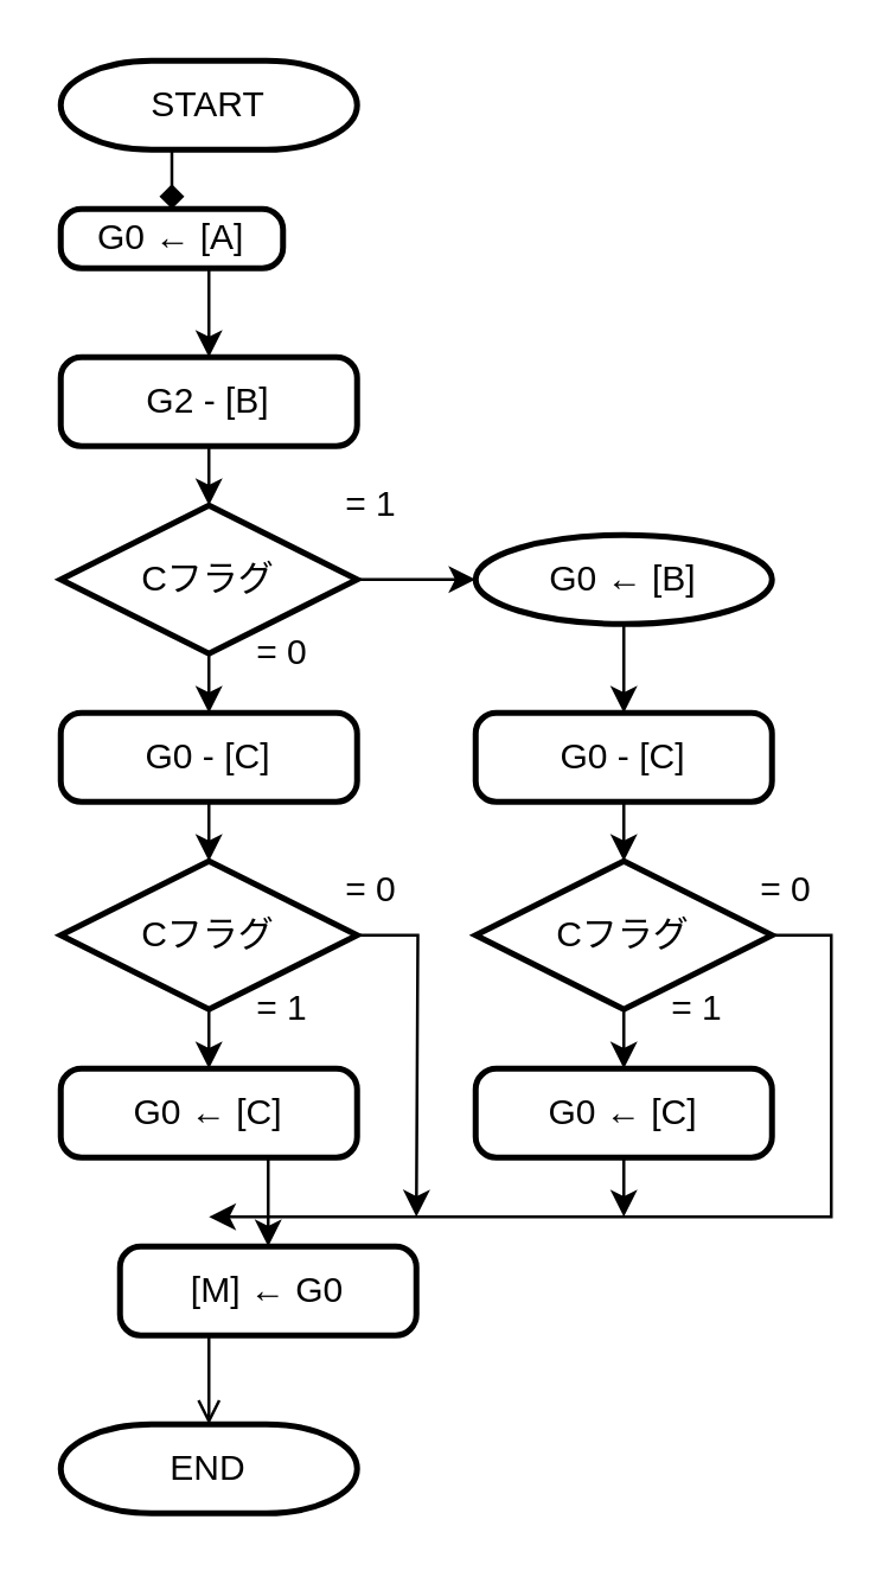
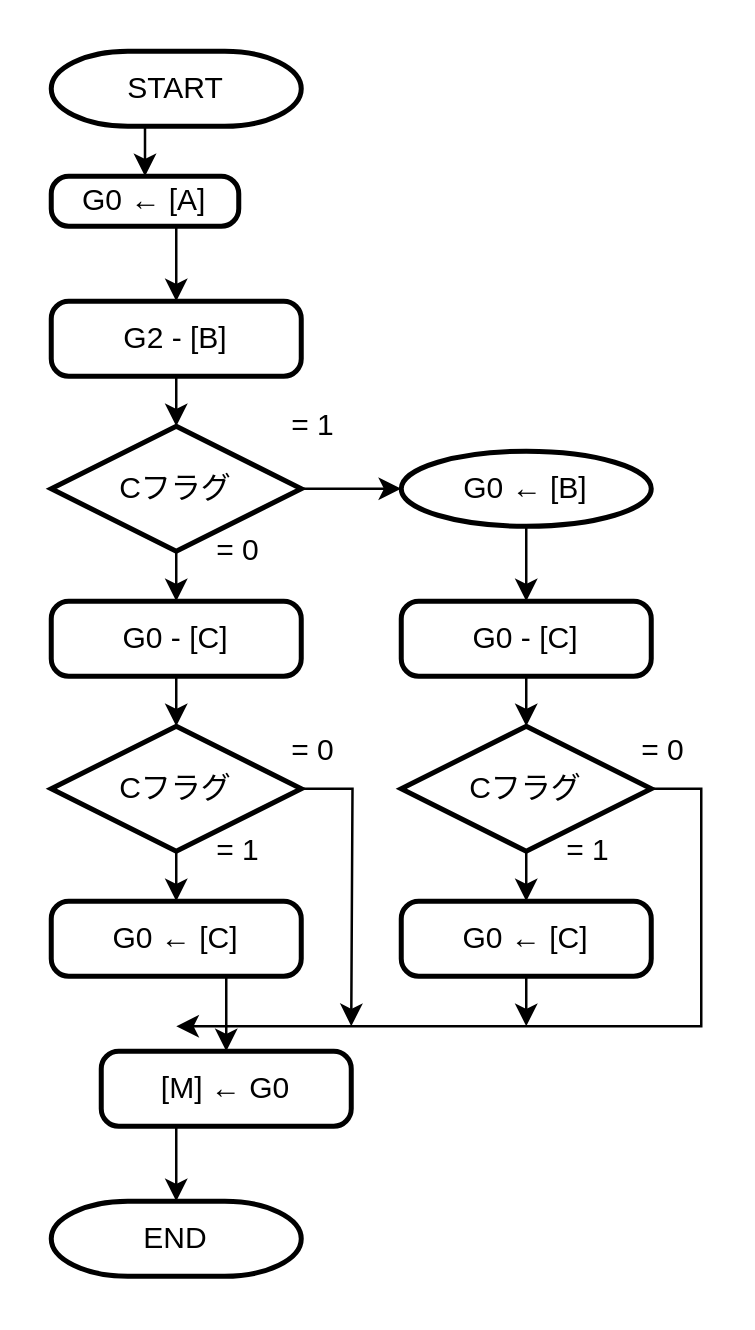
  <mxCell id="0" />
  <mxCell id="1" parent="0" />
- <mxCell id="2" style="edgeStyle=orthogonalEdgeStyle;rounded=0;orthogonalLoop=1;jettySize=auto;html=1;exitX=0.5;exitY=1;exitDx=0;exitDy=0;exitPerimeter=0;entryX=0.5;entryY=0;entryDx=0;entryDy=0;endArrow=diamond;" parent="1" source="3" target="8" edge="1"><mxGeometry relative="1" as="geometry" /></mxCell>
+ <mxCell id="2" style="edgeStyle=orthogonalEdgeStyle;rounded=0;orthogonalLoop=1;jettySize=auto;html=1;exitX=0.5;exitY=1;exitDx=0;exitDy=0;exitPerimeter=0;entryX=0.5;entryY=0;entryDx=0;entryDy=0;" parent="1" source="3" target="8" edge="1"><mxGeometry relative="1" as="geometry" /></mxCell>
  <mxCell id="3" value="START" style="strokeWidth=2;html=1;shape=mxgraph.flowchart.terminator;whiteSpace=wrap;" parent="1" vertex="1"><mxGeometry x="20" y="20" width="100" height="30" as="geometry" /></mxCell>
  <mxCell id="4" style="edgeStyle=orthogonalEdgeStyle;rounded=0;orthogonalLoop=1;jettySize=auto;html=1;exitX=0.5;exitY=1;exitDx=0;exitDy=0;exitPerimeter=0;entryX=0.5;entryY=0;entryDx=0;entryDy=0;" parent="1" source="6" target="12" edge="1"><mxGeometry relative="1" as="geometry"><mxPoint x="70" y="240" as="targetPoint" /></mxGeometry></mxCell>
  <mxCell id="5" style="edgeStyle=orthogonalEdgeStyle;rounded=0;orthogonalLoop=1;jettySize=auto;html=1;exitX=1;exitY=0.5;exitDx=0;exitDy=0;exitPerimeter=0;entryX=0;entryY=0.5;entryDx=0;entryDy=0;" edge="1" parent="1" source="6" target="28"><mxGeometry relative="1" as="geometry" /></mxCell>
  <mxCell id="6" value="Cフラグ" style="strokeWidth=2;html=1;shape=mxgraph.flowchart.decision;whiteSpace=wrap;" parent="1" vertex="1"><mxGeometry x="20" y="170" width="100" height="50" as="geometry" /></mxCell>
  <mxCell id="7" style="edgeStyle=orthogonalEdgeStyle;rounded=0;orthogonalLoop=1;jettySize=auto;html=1;exitX=0.5;exitY=1;exitDx=0;exitDy=0;entryX=0.5;entryY=0;entryDx=0;entryDy=0;" parent="1" source="8" target="10" edge="1"><mxGeometry relative="1" as="geometry" /></mxCell>
  <mxCell id="8" value="G0 ← [A]" style="rounded=1;whiteSpace=wrap;html=1;absoluteArcSize=1;arcSize=14;strokeWidth=2;" parent="1" vertex="1"><mxGeometry x="20" y="70" width="75" height="20" as="geometry" /></mxCell>
  <mxCell id="9" style="edgeStyle=orthogonalEdgeStyle;rounded=0;orthogonalLoop=1;jettySize=auto;html=1;exitX=0.5;exitY=1;exitDx=0;exitDy=0;entryX=0.5;entryY=0;entryDx=0;entryDy=0;entryPerimeter=0;" parent="1" source="10" target="6" edge="1"><mxGeometry relative="1" as="geometry" /></mxCell>
  <mxCell id="10" value="G2 - [B]" style="rounded=1;whiteSpace=wrap;html=1;absoluteArcSize=1;arcSize=14;strokeWidth=2;" parent="1" vertex="1"><mxGeometry x="20" y="120" width="100" height="30" as="geometry" /></mxCell>
  <mxCell id="11" style="edgeStyle=orthogonalEdgeStyle;rounded=0;orthogonalLoop=1;jettySize=auto;html=1;exitX=0.5;exitY=1;exitDx=0;exitDy=0;entryX=0.5;entryY=0;entryDx=0;entryDy=0;entryPerimeter=0;" parent="1" source="12" target="15" edge="1"><mxGeometry relative="1" as="geometry" /></mxCell>
  <mxCell id="12" value="G0 - [C]" style="rounded=1;whiteSpace=wrap;html=1;absoluteArcSize=1;arcSize=14;strokeWidth=2;" parent="1" vertex="1"><mxGeometry x="20" y="240" width="100" height="30" as="geometry" /></mxCell>
  <mxCell id="13" style="edgeStyle=orthogonalEdgeStyle;rounded=0;orthogonalLoop=1;jettySize=auto;html=1;exitX=0.5;exitY=1;exitDx=0;exitDy=0;exitPerimeter=0;entryX=0.5;entryY=0;entryDx=0;entryDy=0;" parent="1" source="15" target="17" edge="1"><mxGeometry relative="1" as="geometry" /></mxCell>
  <mxCell id="14" style="edgeStyle=orthogonalEdgeStyle;rounded=0;orthogonalLoop=1;jettySize=auto;html=1;exitX=1;exitY=0.5;exitDx=0;exitDy=0;exitPerimeter=0;" edge="1" parent="1" source="15"><mxGeometry relative="1" as="geometry"><mxPoint x="140" y="410" as="targetPoint" /></mxGeometry></mxCell>
  <mxCell id="15" value="Cフラグ" style="strokeWidth=2;html=1;shape=mxgraph.flowchart.decision;whiteSpace=wrap;" parent="1" vertex="1"><mxGeometry x="20" y="290" width="100" height="50" as="geometry" /></mxCell>
  <mxCell id="16" style="edgeStyle=orthogonalEdgeStyle;rounded=0;orthogonalLoop=1;jettySize=auto;html=1;exitX=0.5;exitY=1;exitDx=0;exitDy=0;entryX=0.5;entryY=0;entryDx=0;entryDy=0;" parent="1" source="17" target="20" edge="1"><mxGeometry relative="1" as="geometry" /></mxCell>
  <mxCell id="17" value="G0 ← [C]" style="rounded=1;whiteSpace=wrap;html=1;absoluteArcSize=1;arcSize=14;strokeWidth=2;" parent="1" vertex="1"><mxGeometry x="20" y="360" width="100" height="30" as="geometry" /></mxCell>
  <mxCell id="18" value="= 0" style="text;html=1;strokeColor=none;fillColor=none;align=center;verticalAlign=middle;whiteSpace=wrap;rounded=0;" parent="1" vertex="1"><mxGeometry x="80" y="210" width="30" height="20" as="geometry" /></mxCell>
- <mxCell id="19" style="edgeStyle=orthogonalEdgeStyle;rounded=0;orthogonalLoop=1;jettySize=auto;html=1;exitX=0.5;exitY=1;exitDx=0;exitDy=0;entryX=0.5;entryY=0;entryDx=0;entryDy=0;entryPerimeter=0;endArrow=open;" parent="1" source="20" target="21" edge="1"><mxGeometry relative="1" as="geometry" /></mxCell>
+ <mxCell id="19" style="edgeStyle=orthogonalEdgeStyle;rounded=0;orthogonalLoop=1;jettySize=auto;html=1;exitX=0.5;exitY=1;exitDx=0;exitDy=0;entryX=0.5;entryY=0;entryDx=0;entryDy=0;entryPerimeter=0;" parent="1" source="20" target="21" edge="1"><mxGeometry relative="1" as="geometry" /></mxCell>
  <mxCell id="20" value="[M] ← G0" style="rounded=1;whiteSpace=wrap;html=1;absoluteArcSize=1;arcSize=14;strokeWidth=2;" parent="1" vertex="1"><mxGeometry x="40" y="420" width="100" height="30" as="geometry" /></mxCell>
  <mxCell id="21" value="END" style="strokeWidth=2;html=1;shape=mxgraph.flowchart.terminator;whiteSpace=wrap;" parent="1" vertex="1"><mxGeometry x="20" y="480" width="100" height="30" as="geometry" /></mxCell>
  <mxCell id="22" value="= 1" style="text;html=1;strokeColor=none;fillColor=none;align=center;verticalAlign=middle;whiteSpace=wrap;rounded=0;" parent="1" vertex="1"><mxGeometry x="110" y="160" width="30" height="20" as="geometry" /></mxCell>
  <mxCell id="23" value="= 1" style="text;html=1;strokeColor=none;fillColor=none;align=center;verticalAlign=middle;whiteSpace=wrap;rounded=0;" parent="1" vertex="1"><mxGeometry x="80" y="330" width="30" height="20" as="geometry" /></mxCell>
  <mxCell id="24" value="= 0" style="text;html=1;strokeColor=none;fillColor=none;align=center;verticalAlign=middle;whiteSpace=wrap;rounded=0;" parent="1" vertex="1"><mxGeometry x="110" y="290" width="30" height="20" as="geometry" /></mxCell>
  <mxCell id="25" style="edgeStyle=orthogonalEdgeStyle;rounded=0;orthogonalLoop=1;jettySize=auto;html=1;exitX=0.5;exitY=1;exitDx=0;exitDy=0;entryX=0.5;entryY=0;entryDx=0;entryDy=0;entryPerimeter=0;" edge="1" parent="1" source="26" target="31"><mxGeometry relative="1" as="geometry" /></mxCell>
  <mxCell id="26" value="G0 - [C]" style="rounded=1;whiteSpace=wrap;html=1;absoluteArcSize=1;arcSize=14;strokeWidth=2;" vertex="1" parent="1"><mxGeometry x="160" y="240" width="100" height="30" as="geometry" /></mxCell>
  <mxCell id="27" style="edgeStyle=orthogonalEdgeStyle;rounded=0;orthogonalLoop=1;jettySize=auto;html=1;exitX=0.5;exitY=1;exitDx=0;exitDy=0;entryX=0.5;entryY=0;entryDx=0;entryDy=0;" edge="1" parent="1" source="28" target="26"><mxGeometry relative="1" as="geometry" /></mxCell>
  <mxCell id="28" value="G0 ← [B]" style="ellipse;whiteSpace=wrap;html=1;absoluteArcSize=1;arcSize=14;strokeWidth=2;" vertex="1" parent="1"><mxGeometry x="160" y="180" width="100" height="30" as="geometry" /></mxCell>
  <mxCell id="29" style="edgeStyle=orthogonalEdgeStyle;rounded=0;orthogonalLoop=1;jettySize=auto;html=1;exitX=0.5;exitY=1;exitDx=0;exitDy=0;exitPerimeter=0;entryX=0.5;entryY=0;entryDx=0;entryDy=0;" edge="1" source="31" target="33" parent="1"><mxGeometry relative="1" as="geometry" /></mxCell>
  <mxCell id="30" style="edgeStyle=orthogonalEdgeStyle;rounded=0;orthogonalLoop=1;jettySize=auto;html=1;exitX=1;exitY=0.5;exitDx=0;exitDy=0;exitPerimeter=0;" edge="1" source="31" parent="1"><mxGeometry relative="1" as="geometry"><mxPoint x="70" y="410" as="targetPoint" /><Array as="points"><mxPoint x="280" y="315" /><mxPoint x="280" y="410" /><mxPoint x="70" y="410" /></Array></mxGeometry></mxCell>
  <mxCell id="31" value="Cフラグ" style="strokeWidth=2;html=1;shape=mxgraph.flowchart.decision;whiteSpace=wrap;" vertex="1" parent="1"><mxGeometry x="160" y="290" width="100" height="50" as="geometry" /></mxCell>
  <mxCell id="32" style="edgeStyle=orthogonalEdgeStyle;rounded=0;orthogonalLoop=1;jettySize=auto;html=1;exitX=0.5;exitY=1;exitDx=0;exitDy=0;" edge="1" parent="1" source="33"><mxGeometry relative="1" as="geometry"><mxPoint x="210" y="410" as="targetPoint" /></mxGeometry></mxCell>
  <mxCell id="33" value="G0 ← [C]" style="rounded=1;whiteSpace=wrap;html=1;absoluteArcSize=1;arcSize=14;strokeWidth=2;" vertex="1" parent="1"><mxGeometry x="160" y="360" width="100" height="30" as="geometry" /></mxCell>
  <mxCell id="34" value="= 1" style="text;html=1;strokeColor=none;fillColor=none;align=center;verticalAlign=middle;whiteSpace=wrap;rounded=0;" vertex="1" parent="1"><mxGeometry x="220" y="330" width="30" height="20" as="geometry" /></mxCell>
  <mxCell id="35" value="= 0" style="text;html=1;strokeColor=none;fillColor=none;align=center;verticalAlign=middle;whiteSpace=wrap;rounded=0;" vertex="1" parent="1"><mxGeometry x="250" y="290" width="30" height="20" as="geometry" /></mxCell>
